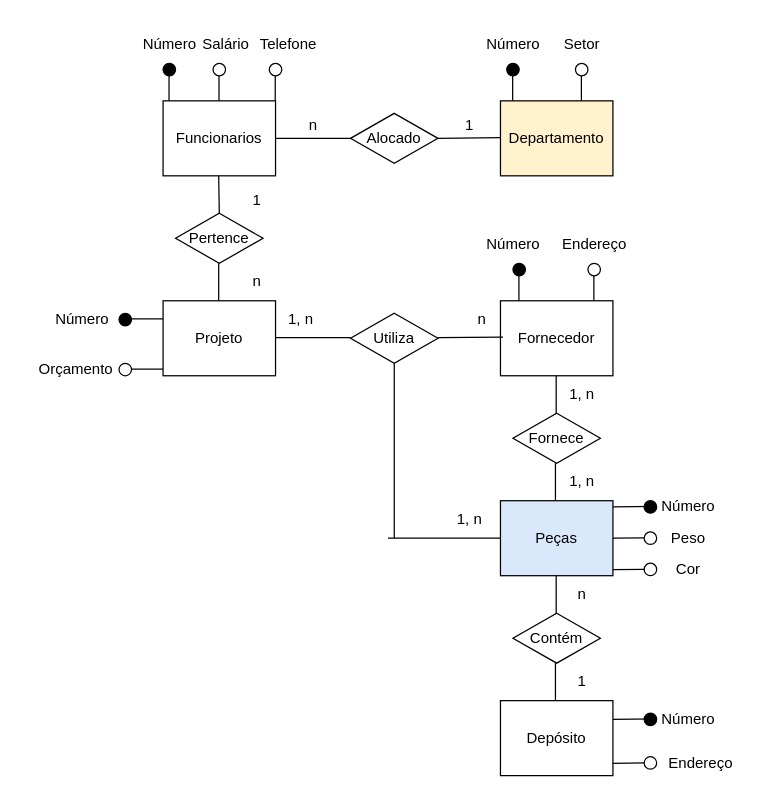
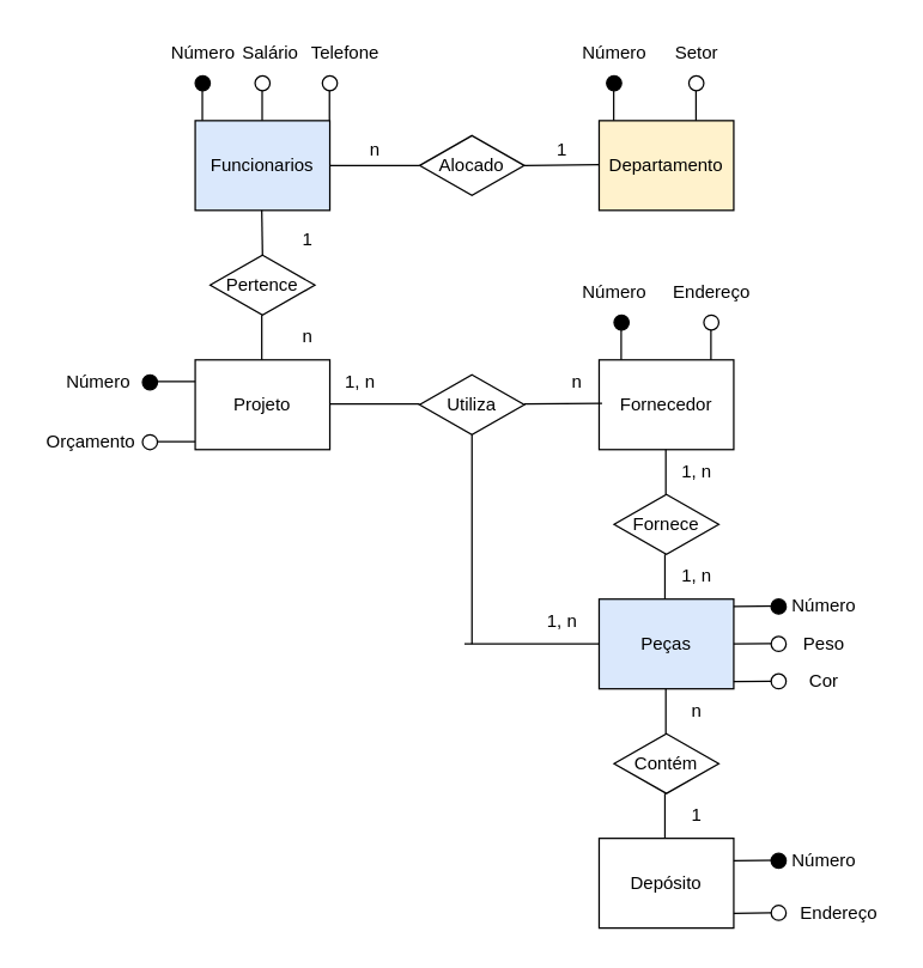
  <mxCell id="0" />
  <mxCell id="1" parent="0" />
  <mxCell id="2" value="Peças" style="rounded=0;whiteSpace=wrap;html=1;fillColor=#dae8fc;" parent="1" vertex="1"><mxGeometry x="400" y="400" width="90" height="60" as="geometry" /></mxCell>
  <mxCell id="3" value="Depósito" style="rounded=0;whiteSpace=wrap;html=1;" parent="1" vertex="1"><mxGeometry x="400" y="560" width="90" height="60" as="geometry" /></mxCell>
  <mxCell id="4" value="Fornecedor" style="rounded=0;whiteSpace=wrap;html=1;" parent="1" vertex="1"><mxGeometry x="400" y="240" width="90" height="60" as="geometry" /></mxCell>
  <mxCell id="5" value="Projeto" style="rounded=0;whiteSpace=wrap;html=1;" parent="1" vertex="1"><mxGeometry x="130" y="240" width="90" height="60" as="geometry" /></mxCell>
- <mxCell id="6" value="Funcionarios" style="rounded=0;whiteSpace=wrap;html=1;" parent="1" vertex="1"><mxGeometry x="130" y="80" width="90" height="60" as="geometry" /></mxCell>
+ <mxCell id="6" value="Funcionarios" style="rounded=0;whiteSpace=wrap;html=1;fillColor=#dae8fc;" parent="1" vertex="1"><mxGeometry x="130" y="80" width="90" height="60" as="geometry" /></mxCell>
  <mxCell id="7" value="Departamento" style="rounded=0;whiteSpace=wrap;html=1;fillColor=#fff2cc;" parent="1" vertex="1"><mxGeometry x="400" y="80" width="90" height="60" as="geometry" /></mxCell>
  <mxCell id="8" value="Alocado" style="shape=rhombus;perimeter=rhombusPerimeter;whiteSpace=wrap;html=1;align=center;" parent="1" vertex="1"><mxGeometry x="280" y="90" width="70" height="40" as="geometry" /></mxCell>
  <mxCell id="9" value="" style="endArrow=none;html=1;rounded=0;exitX=1;exitY=0.5;exitDx=0;exitDy=0;" parent="1" source="6" edge="1"><mxGeometry relative="1" as="geometry"><mxPoint x="230" y="109.5" as="sourcePoint" /><mxPoint x="280" y="110" as="targetPoint" /></mxGeometry></mxCell>
  <mxCell id="10" value="" style="endArrow=none;html=1;rounded=0;" parent="1" edge="1"><mxGeometry relative="1" as="geometry"><mxPoint x="350" y="110" as="sourcePoint" /><mxPoint x="400" y="109.5" as="targetPoint" /></mxGeometry></mxCell>
  <mxCell id="11" value="1" style="text;html=1;align=center;verticalAlign=middle;resizable=0;points=[];autosize=1;strokeColor=none;fillColor=none;" parent="1" vertex="1"><mxGeometry x="360" y="85" width="30" height="30" as="geometry" /></mxCell>
  <mxCell id="12" value="n" style="text;html=1;align=center;verticalAlign=middle;resizable=0;points=[];autosize=1;strokeColor=none;fillColor=none;" parent="1" vertex="1"><mxGeometry x="235" y="85" width="30" height="30" as="geometry" /></mxCell>
  <mxCell id="13" value="Pertence" style="shape=rhombus;perimeter=rhombusPerimeter;whiteSpace=wrap;html=1;align=center;" parent="1" vertex="1"><mxGeometry x="140" y="170" width="70" height="40" as="geometry" /></mxCell>
  <mxCell id="14" value="" style="endArrow=none;html=1;rounded=0;edgeStyle=orthogonalEdgeStyle;startSize=3;entryX=0.5;entryY=0;entryDx=0;entryDy=0;" parent="1" target="13" edge="1"><mxGeometry relative="1" as="geometry"><mxPoint x="174.5" y="140" as="sourcePoint" /><mxPoint x="174.5" y="200" as="targetPoint" /><Array as="points" /></mxGeometry></mxCell>
  <mxCell id="15" value="" style="endArrow=none;html=1;rounded=0;edgeStyle=orthogonalEdgeStyle;startSize=3;" parent="1" edge="1"><mxGeometry relative="1" as="geometry"><mxPoint x="174.5" y="210" as="sourcePoint" /><mxPoint x="174.5" y="240" as="targetPoint" /><Array as="points"><mxPoint x="174.5" y="240" /></Array></mxGeometry></mxCell>
  <mxCell id="16" value="1" style="text;html=1;align=center;verticalAlign=middle;resizable=0;points=[];autosize=1;strokeColor=none;fillColor=none;" parent="1" vertex="1"><mxGeometry x="190" y="145" width="30" height="30" as="geometry" /></mxCell>
  <mxCell id="17" value="" style="ellipse;whiteSpace=wrap;html=1;aspect=fixed;" parent="1" vertex="1"><mxGeometry x="170" y="50" width="10" height="10" as="geometry" /></mxCell>
  <mxCell id="18" value="" style="endArrow=none;html=1;rounded=0;startSize=3;" parent="1" edge="1"><mxGeometry width="50" height="50" relative="1" as="geometry"><mxPoint x="174.76" y="80" as="sourcePoint" /><mxPoint x="174.76" y="60" as="targetPoint" /></mxGeometry></mxCell>
  <mxCell id="19" value="" style="ellipse;whiteSpace=wrap;html=1;aspect=fixed;fillColor=#000000;" parent="1" vertex="1"><mxGeometry x="130" y="50" width="10" height="10" as="geometry" /></mxCell>
  <mxCell id="20" value="" style="endArrow=none;html=1;rounded=0;startSize=3;" parent="1" edge="1"><mxGeometry width="50" height="50" relative="1" as="geometry"><mxPoint x="134.76" y="80" as="sourcePoint" /><mxPoint x="134.76" y="60" as="targetPoint" /></mxGeometry></mxCell>
  <mxCell id="21" value="Número" style="text;html=1;align=center;verticalAlign=middle;resizable=0;points=[];autosize=1;strokeColor=none;fillColor=none;" parent="1" vertex="1"><mxGeometry x="100" y="20" width="70" height="30" as="geometry" /></mxCell>
  <mxCell id="22" value="Salário" style="text;html=1;align=center;verticalAlign=middle;resizable=0;points=[];autosize=1;strokeColor=none;fillColor=none;" parent="1" vertex="1"><mxGeometry x="150" y="20" width="60" height="30" as="geometry" /></mxCell>
  <mxCell id="23" value="" style="ellipse;whiteSpace=wrap;html=1;aspect=fixed;" parent="1" vertex="1"><mxGeometry x="215" y="50" width="10" height="10" as="geometry" /></mxCell>
  <mxCell id="24" value="" style="endArrow=none;html=1;rounded=0;startSize=3;" parent="1" edge="1"><mxGeometry width="50" height="50" relative="1" as="geometry"><mxPoint x="219.76" y="80" as="sourcePoint" /><mxPoint x="219.76" y="60" as="targetPoint" /></mxGeometry></mxCell>
  <mxCell id="25" value="Telefone" style="text;html=1;align=center;verticalAlign=middle;resizable=0;points=[];autosize=1;strokeColor=none;fillColor=none;" parent="1" vertex="1"><mxGeometry x="195" y="20" width="70" height="30" as="geometry" /></mxCell>
  <mxCell id="26" value="" style="ellipse;whiteSpace=wrap;html=1;aspect=fixed;fillColor=#000000;" parent="1" vertex="1"><mxGeometry x="405" y="50" width="10" height="10" as="geometry" /></mxCell>
  <mxCell id="27" value="" style="endArrow=none;html=1;rounded=0;startSize=3;" parent="1" edge="1"><mxGeometry width="50" height="50" relative="1" as="geometry"><mxPoint x="409.76" y="80" as="sourcePoint" /><mxPoint x="409.76" y="60" as="targetPoint" /></mxGeometry></mxCell>
  <mxCell id="28" value="Número" style="text;html=1;align=center;verticalAlign=middle;resizable=0;points=[];autosize=1;strokeColor=none;fillColor=none;" parent="1" vertex="1"><mxGeometry x="375" y="20" width="70" height="30" as="geometry" /></mxCell>
  <mxCell id="29" value="" style="ellipse;whiteSpace=wrap;html=1;aspect=fixed;" parent="1" vertex="1"><mxGeometry x="460" y="50" width="10" height="10" as="geometry" /></mxCell>
  <mxCell id="30" value="" style="endArrow=none;html=1;rounded=0;startSize=3;" parent="1" edge="1"><mxGeometry width="50" height="50" relative="1" as="geometry"><mxPoint x="464.76" y="80" as="sourcePoint" /><mxPoint x="464.76" y="60" as="targetPoint" /></mxGeometry></mxCell>
  <mxCell id="31" value="Setor" style="text;html=1;align=center;verticalAlign=middle;resizable=0;points=[];autosize=1;strokeColor=none;fillColor=none;" parent="1" vertex="1"><mxGeometry x="440" y="20" width="50" height="30" as="geometry" /></mxCell>
  <mxCell id="32" value="Fornece" style="shape=rhombus;perimeter=rhombusPerimeter;whiteSpace=wrap;html=1;align=center;" parent="1" vertex="1"><mxGeometry x="410" y="330" width="70" height="40" as="geometry" /></mxCell>
  <mxCell id="33" value="" style="endArrow=none;html=1;rounded=0;edgeStyle=orthogonalEdgeStyle;startSize=3;" parent="1" edge="1"><mxGeometry relative="1" as="geometry"><mxPoint x="444.58" y="300" as="sourcePoint" /><mxPoint x="444.58" y="330" as="targetPoint" /><Array as="points"><mxPoint x="444.58" y="330" /></Array></mxGeometry></mxCell>
  <mxCell id="34" value="" style="endArrow=none;html=1;rounded=0;edgeStyle=orthogonalEdgeStyle;startSize=3;" parent="1" edge="1"><mxGeometry relative="1" as="geometry"><mxPoint x="444" y="370" as="sourcePoint" /><mxPoint x="444" y="400" as="targetPoint" /><Array as="points"><mxPoint x="444" y="400" /></Array></mxGeometry></mxCell>
  <mxCell id="35" value="1, n" style="text;html=1;align=center;verticalAlign=middle;resizable=0;points=[];autosize=1;strokeColor=none;fillColor=none;" parent="1" vertex="1"><mxGeometry x="445" y="370" width="40" height="30" as="geometry" /></mxCell>
  <mxCell id="36" value="Utiliza" style="shape=rhombus;perimeter=rhombusPerimeter;whiteSpace=wrap;html=1;align=center;" parent="1" vertex="1"><mxGeometry x="280" y="250" width="70" height="40" as="geometry" /></mxCell>
  <mxCell id="37" value="" style="endArrow=none;html=1;rounded=0;exitX=1;exitY=0.5;exitDx=0;exitDy=0;" parent="1" edge="1"><mxGeometry relative="1" as="geometry"><mxPoint x="220" y="269.5" as="sourcePoint" /><mxPoint x="280" y="269.5" as="targetPoint" /></mxGeometry></mxCell>
  <mxCell id="38" value="" style="endArrow=none;html=1;rounded=0;exitX=1;exitY=0.5;exitDx=0;exitDy=0;entryX=1.067;entryY=0.967;entryDx=0;entryDy=0;entryPerimeter=0;" parent="1" target="39" edge="1"><mxGeometry relative="1" as="geometry"><mxPoint x="350" y="269.5" as="sourcePoint" /><mxPoint x="410" y="269.5" as="targetPoint" /></mxGeometry></mxCell>
  <mxCell id="39" value="n" style="text;html=1;align=center;verticalAlign=middle;resizable=0;points=[];autosize=1;strokeColor=none;fillColor=none;" parent="1" vertex="1"><mxGeometry x="370" y="240" width="30" height="30" as="geometry" /></mxCell>
  <mxCell id="40" value="n" style="text;html=1;align=center;verticalAlign=middle;resizable=0;points=[];autosize=1;strokeColor=none;fillColor=none;" parent="1" vertex="1"><mxGeometry x="190" y="210" width="30" height="30" as="geometry" /></mxCell>
  <mxCell id="41" value="" style="ellipse;whiteSpace=wrap;html=1;aspect=fixed;fillColor=#000000;" parent="1" vertex="1"><mxGeometry x="94.76" y="250" width="10" height="10" as="geometry" /></mxCell>
  <mxCell id="42" value="" style="endArrow=none;html=1;rounded=0;startSize=3;" parent="1" edge="1"><mxGeometry width="50" height="50" relative="1" as="geometry"><mxPoint x="130" y="254.5" as="sourcePoint" /><mxPoint x="104.76" y="254.5" as="targetPoint" /></mxGeometry></mxCell>
  <mxCell id="43" value="" style="ellipse;whiteSpace=wrap;html=1;aspect=fixed;" parent="1" vertex="1"><mxGeometry x="94.76" y="290" width="10" height="10" as="geometry" /></mxCell>
  <mxCell id="44" value="" style="endArrow=none;html=1;rounded=0;startSize=3;" parent="1" edge="1"><mxGeometry width="50" height="50" relative="1" as="geometry"><mxPoint x="130" y="294.71" as="sourcePoint" /><mxPoint x="104.76" y="294.71" as="targetPoint" /></mxGeometry></mxCell>
  <mxCell id="45" value="Número" style="text;html=1;align=center;verticalAlign=middle;resizable=0;points=[];autosize=1;strokeColor=none;fillColor=none;" parent="1" vertex="1"><mxGeometry x="30" y="240" width="70" height="30" as="geometry" /></mxCell>
  <mxCell id="46" value="Orçamento" style="text;html=1;align=center;verticalAlign=middle;resizable=0;points=[];autosize=1;strokeColor=none;fillColor=none;" parent="1" vertex="1"><mxGeometry x="20" y="280" width="80" height="30" as="geometry" /></mxCell>
  <mxCell id="47" value="" style="ellipse;whiteSpace=wrap;html=1;aspect=fixed;fillColor=#000000;" parent="1" vertex="1"><mxGeometry x="410" y="210" width="10" height="10" as="geometry" /></mxCell>
  <mxCell id="48" value="" style="endArrow=none;html=1;rounded=0;startSize=3;" parent="1" edge="1"><mxGeometry width="50" height="50" relative="1" as="geometry"><mxPoint x="414.76" y="240" as="sourcePoint" /><mxPoint x="414.76" y="220" as="targetPoint" /></mxGeometry></mxCell>
  <mxCell id="49" value="" style="ellipse;whiteSpace=wrap;html=1;aspect=fixed;" parent="1" vertex="1"><mxGeometry x="470" y="210" width="10" height="10" as="geometry" /></mxCell>
  <mxCell id="50" value="" style="endArrow=none;html=1;rounded=0;startSize=3;" parent="1" edge="1"><mxGeometry width="50" height="50" relative="1" as="geometry"><mxPoint x="474.76" y="240" as="sourcePoint" /><mxPoint x="474.76" y="220" as="targetPoint" /></mxGeometry></mxCell>
  <mxCell id="51" value="Número" style="text;html=1;align=center;verticalAlign=middle;resizable=0;points=[];autosize=1;strokeColor=none;fillColor=none;" parent="1" vertex="1"><mxGeometry x="375" y="180" width="70" height="30" as="geometry" /></mxCell>
  <mxCell id="52" value="Endereço" style="text;html=1;align=center;verticalAlign=middle;resizable=0;points=[];autosize=1;strokeColor=none;fillColor=none;" parent="1" vertex="1"><mxGeometry x="440" y="180" width="70" height="30" as="geometry" /></mxCell>
  <mxCell id="53" value="" style="endArrow=none;html=1;rounded=0;startSize=3;" parent="1" edge="1"><mxGeometry width="50" height="50" relative="1" as="geometry"><mxPoint x="310" y="430" as="sourcePoint" /><mxPoint x="400" y="430" as="targetPoint" /></mxGeometry></mxCell>
  <mxCell id="54" value="" style="endArrow=none;html=1;rounded=0;startSize=3;" parent="1" edge="1"><mxGeometry width="50" height="50" relative="1" as="geometry"><mxPoint x="315" y="430" as="sourcePoint" /><mxPoint x="315" y="290" as="targetPoint" /></mxGeometry></mxCell>
  <mxCell id="55" value="Contém" style="shape=rhombus;perimeter=rhombusPerimeter;whiteSpace=wrap;html=1;align=center;" vertex="1" parent="1"><mxGeometry x="410" y="490" width="70" height="40" as="geometry" /></mxCell>
  <mxCell id="56" value="" style="endArrow=none;html=1;rounded=0;edgeStyle=orthogonalEdgeStyle;startSize=3;" edge="1" parent="1"><mxGeometry relative="1" as="geometry"><mxPoint x="444.6" y="460" as="sourcePoint" /><mxPoint x="444.58" y="490" as="targetPoint" /><Array as="points"><mxPoint x="444.58" y="490" /></Array></mxGeometry></mxCell>
  <mxCell id="57" value="" style="endArrow=none;html=1;rounded=0;edgeStyle=orthogonalEdgeStyle;startSize=3;" edge="1" parent="1"><mxGeometry relative="1" as="geometry"><mxPoint x="444" y="530" as="sourcePoint" /><mxPoint x="444" y="560" as="targetPoint" /><Array as="points"><mxPoint x="444" y="560" /></Array></mxGeometry></mxCell>
  <mxCell id="58" value="1" style="text;html=1;align=center;verticalAlign=middle;resizable=0;points=[];autosize=1;strokeColor=none;fillColor=none;" vertex="1" parent="1"><mxGeometry x="450" y="530" width="30" height="30" as="geometry" /></mxCell>
  <mxCell id="59" value="n" style="text;html=1;align=center;verticalAlign=middle;resizable=0;points=[];autosize=1;strokeColor=none;fillColor=none;" vertex="1" parent="1"><mxGeometry x="450" y="460" width="30" height="30" as="geometry" /></mxCell>
  <mxCell id="60" value="1, n" style="text;html=1;align=center;verticalAlign=middle;resizable=0;points=[];autosize=1;strokeColor=none;fillColor=none;" vertex="1" parent="1"><mxGeometry x="220" y="240" width="40" height="30" as="geometry" /></mxCell>
  <mxCell id="61" value="" style="ellipse;whiteSpace=wrap;html=1;aspect=fixed;fillColor=#000000;" vertex="1" parent="1"><mxGeometry x="515" y="400" width="10" height="10" as="geometry" /></mxCell>
  <mxCell id="62" value="" style="endArrow=none;html=1;rounded=0;startSize=3;" edge="1" parent="1"><mxGeometry width="50" height="50" relative="1" as="geometry"><mxPoint x="490" y="405" as="sourcePoint" /><mxPoint x="525" y="404.5" as="targetPoint" /></mxGeometry></mxCell>
  <mxCell id="63" value="" style="endArrow=none;html=1;rounded=0;startSize=3;startArrow=none;" edge="1" parent="1" source="64"><mxGeometry width="50" height="50" relative="1" as="geometry"><mxPoint x="490" y="455.21" as="sourcePoint" /><mxPoint x="525" y="454.71" as="targetPoint" /></mxGeometry></mxCell>
  <mxCell id="64" value="" style="ellipse;whiteSpace=wrap;html=1;aspect=fixed;" vertex="1" parent="1"><mxGeometry x="515" y="450" width="10" height="10" as="geometry" /></mxCell>
  <mxCell id="65" value="" style="endArrow=none;html=1;rounded=0;startSize=3;" edge="1" parent="1" target="64"><mxGeometry width="50" height="50" relative="1" as="geometry"><mxPoint x="490" y="455.21" as="sourcePoint" /><mxPoint x="525" y="454.71" as="targetPoint" /></mxGeometry></mxCell>
  <mxCell id="66" value="Número" style="text;html=1;align=center;verticalAlign=middle;resizable=0;points=[];autosize=1;strokeColor=none;fillColor=none;" vertex="1" parent="1"><mxGeometry x="515" y="390" width="70" height="30" as="geometry" /></mxCell>
  <mxCell id="67" value="Peso" style="text;html=1;align=center;verticalAlign=middle;resizable=0;points=[];autosize=1;strokeColor=none;fillColor=none;" vertex="1" parent="1"><mxGeometry x="525" y="415" width="50" height="30" as="geometry" /></mxCell>
  <mxCell id="68" value="Cor" style="text;html=1;align=center;verticalAlign=middle;resizable=0;points=[];autosize=1;strokeColor=none;fillColor=none;" vertex="1" parent="1"><mxGeometry x="530" y="440" width="40" height="30" as="geometry" /></mxCell>
  <mxCell id="69" value="" style="endArrow=none;html=1;rounded=0;startSize=3;startArrow=none;" edge="1" parent="1"><mxGeometry width="50" height="50" relative="1" as="geometry"><mxPoint x="535" y="465" as="sourcePoint" /><mxPoint x="535" y="464.71" as="targetPoint" /></mxGeometry></mxCell>
  <mxCell id="70" value="" style="endArrow=none;html=1;rounded=0;startSize=3;startArrow=none;" edge="1" parent="1" source="71"><mxGeometry width="50" height="50" relative="1" as="geometry"><mxPoint x="490" y="430.21" as="sourcePoint" /><mxPoint x="525" y="429.71" as="targetPoint" /></mxGeometry></mxCell>
  <mxCell id="71" value="" style="ellipse;whiteSpace=wrap;html=1;aspect=fixed;" vertex="1" parent="1"><mxGeometry x="515" y="425" width="10" height="10" as="geometry" /></mxCell>
  <mxCell id="72" value="" style="endArrow=none;html=1;rounded=0;startSize=3;" edge="1" parent="1"><mxGeometry width="50" height="50" relative="1" as="geometry"><mxPoint x="490" y="429.97" as="sourcePoint" /><mxPoint x="515" y="429.76" as="targetPoint" /></mxGeometry></mxCell>
  <mxCell id="73" value="" style="ellipse;whiteSpace=wrap;html=1;aspect=fixed;fillColor=#000000;" vertex="1" parent="1"><mxGeometry x="515" y="570" width="10" height="10" as="geometry" /></mxCell>
  <mxCell id="74" value="" style="endArrow=none;html=1;rounded=0;startSize=3;" edge="1" parent="1"><mxGeometry width="50" height="50" relative="1" as="geometry"><mxPoint x="490" y="575" as="sourcePoint" /><mxPoint x="525" y="574.5" as="targetPoint" /></mxGeometry></mxCell>
  <mxCell id="75" value="" style="endArrow=none;html=1;rounded=0;startSize=3;startArrow=none;" edge="1" source="76" parent="1"><mxGeometry width="50" height="50" relative="1" as="geometry"><mxPoint x="490" y="610.1" as="sourcePoint" /><mxPoint x="525" y="609.6" as="targetPoint" /></mxGeometry></mxCell>
  <mxCell id="76" value="" style="ellipse;whiteSpace=wrap;html=1;aspect=fixed;" vertex="1" parent="1"><mxGeometry x="515" y="604.89" width="10" height="10" as="geometry" /></mxCell>
  <mxCell id="77" value="" style="endArrow=none;html=1;rounded=0;startSize=3;" edge="1" target="76" parent="1"><mxGeometry width="50" height="50" relative="1" as="geometry"><mxPoint x="490" y="610.1" as="sourcePoint" /><mxPoint x="525" y="609.6" as="targetPoint" /></mxGeometry></mxCell>
  <mxCell id="78" value="" style="endArrow=none;html=1;rounded=0;startSize=3;startArrow=none;" edge="1" parent="1"><mxGeometry width="50" height="50" relative="1" as="geometry"><mxPoint x="535" y="619.89" as="sourcePoint" /><mxPoint x="535" y="619.6" as="targetPoint" /></mxGeometry></mxCell>
  <mxCell id="79" value="Número" style="text;html=1;align=center;verticalAlign=middle;resizable=0;points=[];autosize=1;strokeColor=none;fillColor=none;" vertex="1" parent="1"><mxGeometry x="515" y="560" width="70" height="30" as="geometry" /></mxCell>
  <mxCell id="80" value="Endereço" style="text;html=1;align=center;verticalAlign=middle;resizable=0;points=[];autosize=1;strokeColor=none;fillColor=none;" vertex="1" parent="1"><mxGeometry x="525" y="594.89" width="70" height="30" as="geometry" /></mxCell>
  <mxCell id="81" value="1, n" style="text;html=1;align=center;verticalAlign=middle;resizable=0;points=[];autosize=1;strokeColor=none;fillColor=none;" vertex="1" parent="1"><mxGeometry x="445" y="300" width="40" height="30" as="geometry" /></mxCell>
  <mxCell id="82" value="1, n" style="text;html=1;align=center;verticalAlign=middle;resizable=0;points=[];autosize=1;strokeColor=none;fillColor=none;" vertex="1" parent="1"><mxGeometry x="355" y="400" width="40" height="30" as="geometry" /></mxCell>
